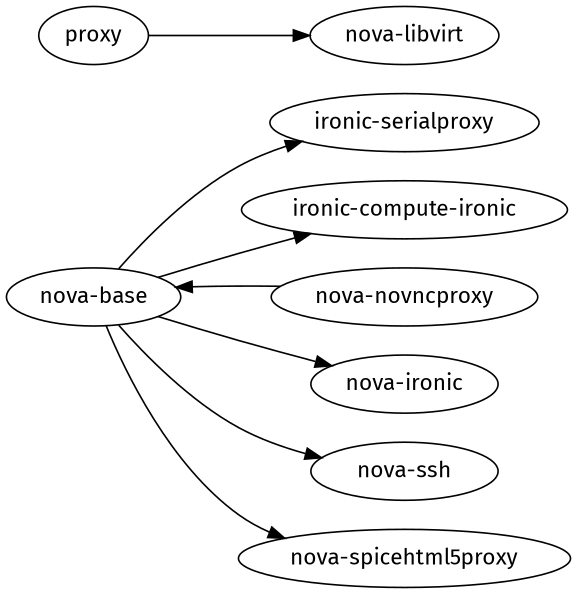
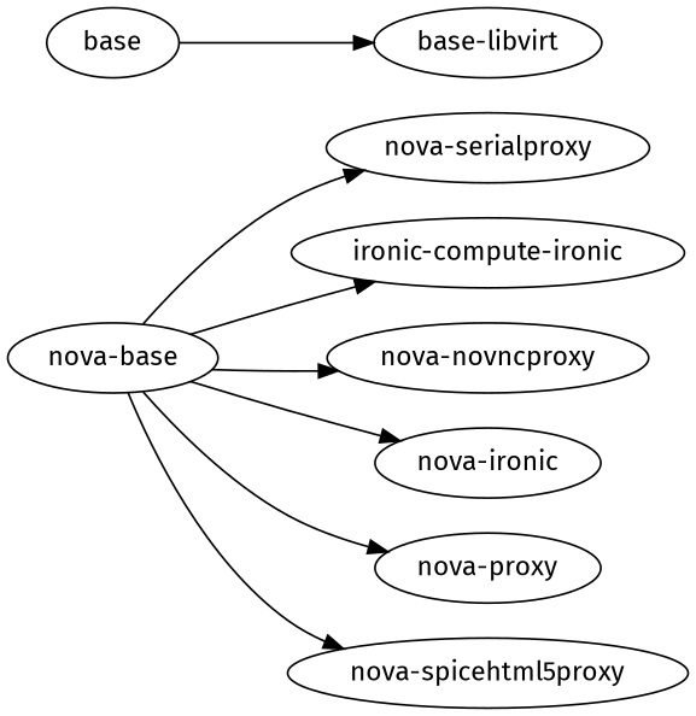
  digraph {
    fontname="Fira Sans"
    rankdir=LR
    node [fontname="Fira Sans"]
    edge [fontname="Fira Sans"]
    "nova-base"
-   "nova-serialproxy" [label="ironic-serialproxy"]
+   "nova-serialproxy"
    n3 [label="ironic-compute-ironic"]
    "nova-novncproxy"
    n5 [label="nova-ironic"]
-   "nova-ssh"
+   "nova-ssh" [label="nova-proxy"]
    "nova-spicehtml5proxy"
-   base [label=proxy]
-   "nova-libvirt"
+   base
+   "nova-libvirt" [label="base-libvirt"]
    "nova-base" -> "nova-serialproxy"
    "nova-base" -> n3
-   "nova-novncproxy" -> "nova-base"
+   "nova-base" -> "nova-novncproxy"
    "nova-base" -> n5
    "nova-base" -> "nova-ssh"
    "nova-base" -> "nova-spicehtml5proxy"
    base -> "nova-libvirt"
  }
